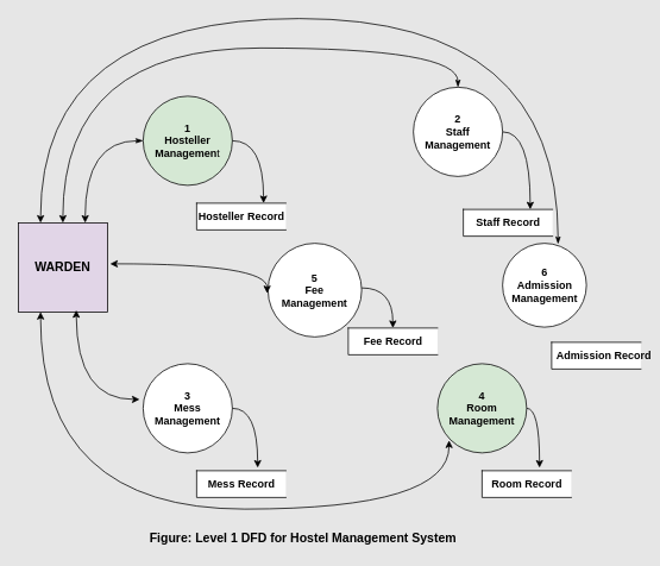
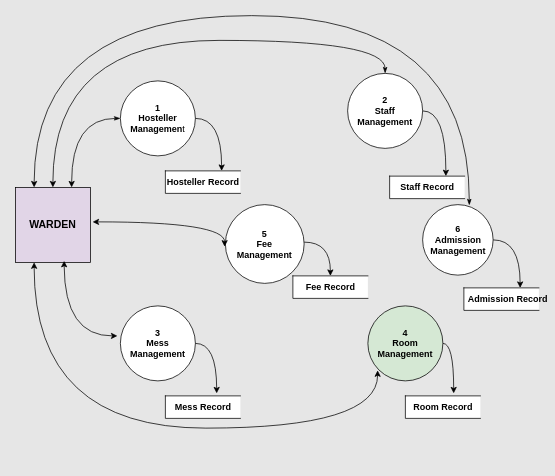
  <mxCell id="0" />
  <mxCell id="1" parent="0" />
  <mxCell id="2" value="&lt;b&gt;5&lt;br&gt;Fee&lt;br&gt;Management&lt;/b&gt;" style="ellipse;whiteSpace=wrap;html=1;aspect=fixed;" parent="1" vertex="1"><mxGeometry x="300" y="272" width="105" height="105" as="geometry" /></mxCell>
  <mxCell id="3" style="edgeStyle=orthogonalEdgeStyle;curved=1;rounded=0;orthogonalLoop=1;jettySize=auto;html=1;exitX=0.75;exitY=0;exitDx=0;exitDy=0;entryX=0;entryY=0.5;entryDx=0;entryDy=0;startArrow=classic;startFill=1;endArrow=classicThin;endFill=1;" parent="1" source="6" target="7" edge="1"><mxGeometry relative="1" as="geometry" /></mxCell>
  <mxCell id="4" style="edgeStyle=orthogonalEdgeStyle;curved=1;rounded=0;orthogonalLoop=1;jettySize=auto;html=1;exitX=0.5;exitY=0;exitDx=0;exitDy=0;entryX=0.5;entryY=0;entryDx=0;entryDy=0;startArrow=classic;startFill=1;endArrow=classicThin;endFill=1;" parent="1" source="6" target="9" edge="1"><mxGeometry relative="1" as="geometry"><Array as="points"><mxPoint x="70" y="53" /><mxPoint x="513" y="53" /></Array></mxGeometry></mxCell>
  <mxCell id="5" style="edgeStyle=orthogonalEdgeStyle;curved=1;rounded=0;orthogonalLoop=1;jettySize=auto;html=1;exitX=0.25;exitY=0;exitDx=0;exitDy=0;entryX=0.662;entryY=0.009;entryDx=0;entryDy=0;entryPerimeter=0;startArrow=classic;startFill=1;endArrow=classicThin;endFill=1;" parent="1" source="6" target="26" edge="1"><mxGeometry relative="1" as="geometry"><Array as="points"><mxPoint x="45" y="20" /><mxPoint x="625" y="20" /></Array></mxGeometry></mxCell>
  <mxCell id="6" value="&lt;font style=&quot;font-size: 14px&quot;&gt;&lt;b&gt;WARDEN&lt;/b&gt;&lt;/font&gt;" style="whiteSpace=wrap;html=1;aspect=fixed;fillColor=#e1d5e7;" parent="1" vertex="1"><mxGeometry x="20" y="249" width="100" height="100" as="geometry" /></mxCell>
- <mxCell id="7" value="&lt;b&gt;1&lt;br&gt;Hosteller&lt;br&gt;Managemen&lt;/b&gt;t" style="ellipse;whiteSpace=wrap;html=1;aspect=fixed;fillColor=#d5e8d4;" parent="1" vertex="1"><mxGeometry x="160" y="107" width="100" height="100" as="geometry" /></mxCell>
+ <mxCell id="7" value="&lt;b&gt;1&lt;br&gt;Hosteller&lt;br&gt;Managemen&lt;/b&gt;t" style="ellipse;whiteSpace=wrap;html=1;aspect=fixed;" parent="1" vertex="1"><mxGeometry x="160" y="107" width="100" height="100" as="geometry" /></mxCell>
  <mxCell id="8" style="edgeStyle=orthogonalEdgeStyle;curved=1;rounded=0;orthogonalLoop=1;jettySize=auto;html=1;exitX=1;exitY=0.5;exitDx=0;exitDy=0;entryX=0.75;entryY=0;entryDx=0;entryDy=0;" parent="1" source="9" target="14" edge="1"><mxGeometry relative="1" as="geometry" /></mxCell>
  <mxCell id="9" value="&lt;b&gt;2&lt;br&gt;Staff&lt;br&gt;Management&lt;/b&gt;" style="ellipse;whiteSpace=wrap;html=1;aspect=fixed;" parent="1" vertex="1"><mxGeometry x="463" y="97" width="100" height="100" as="geometry" /></mxCell>
  <mxCell id="10" value="&lt;b&gt;4&lt;br&gt;Room&lt;br&gt;Management&lt;/b&gt;" style="ellipse;whiteSpace=wrap;html=1;aspect=fixed;fillColor=#d5e8d4;" parent="1" vertex="1"><mxGeometry x="490" y="407" width="100" height="100" as="geometry" /></mxCell>
  <mxCell id="11" value="&lt;b&gt;3&lt;br&gt;Mess&lt;br&gt;Management&lt;/b&gt;" style="ellipse;whiteSpace=wrap;html=1;aspect=fixed;" parent="1" vertex="1"><mxGeometry x="160" y="407" width="100" height="100" as="geometry" /></mxCell>
  <mxCell id="12" value="&lt;b&gt;Hosteller Record&lt;/b&gt;" style="html=1;dashed=0;whitespace=wrap;shape=partialRectangle;right=0;" parent="1" vertex="1"><mxGeometry x="220" y="227" width="100" height="30" as="geometry" /></mxCell>
  <mxCell id="13" value="&lt;b&gt;Fee Record&lt;/b&gt;" style="html=1;dashed=0;whitespace=wrap;shape=partialRectangle;right=0;" parent="1" vertex="1"><mxGeometry x="390" y="367" width="100" height="30" as="geometry" /></mxCell>
  <mxCell id="14" value="&lt;b&gt;Staff Record&lt;/b&gt;" style="html=1;dashed=0;whitespace=wrap;shape=partialRectangle;right=0;" parent="1" vertex="1"><mxGeometry x="519" y="234" width="100" height="30" as="geometry" /></mxCell>
  <mxCell id="15" value="&lt;b&gt;Mess Record&lt;/b&gt;" style="html=1;dashed=0;whitespace=wrap;shape=partialRectangle;right=0;" parent="1" vertex="1"><mxGeometry x="220" y="527" width="100" height="30" as="geometry" /></mxCell>
  <mxCell id="16" value="&lt;b&gt;Room Record&lt;/b&gt;" style="html=1;dashed=0;whitespace=wrap;shape=partialRectangle;right=0;" parent="1" vertex="1"><mxGeometry x="540" y="527" width="100" height="30" as="geometry" /></mxCell>
  <mxCell id="17" value="" style="endArrow=classic;html=1;entryX=0.684;entryY=-0.113;entryDx=0;entryDy=0;entryPerimeter=0;edgeStyle=orthogonalEdgeStyle;curved=1;" parent="1" target="15" edge="1"><mxGeometry width="50" height="50" relative="1" as="geometry"><mxPoint x="260" y="457" as="sourcePoint" /><mxPoint x="310" y="407" as="targetPoint" /><Array as="points"><mxPoint x="288" y="457" /></Array></mxGeometry></mxCell>
  <mxCell id="18" value="" style="endArrow=classic;html=1;entryX=0.75;entryY=0;entryDx=0;entryDy=0;edgeStyle=orthogonalEdgeStyle;curved=1;" parent="1" target="12" edge="1"><mxGeometry width="50" height="50" relative="1" as="geometry"><mxPoint x="260" y="157" as="sourcePoint" /><mxPoint x="310" y="107" as="targetPoint" /><Array as="points"><mxPoint x="295" y="157" /></Array></mxGeometry></mxCell>
  <mxCell id="19" value="" style="endArrow=classic;html=1;edgeStyle=orthogonalEdgeStyle;curved=1;" parent="1" edge="1"><mxGeometry width="50" height="50" relative="1" as="geometry"><mxPoint x="405" y="322" as="sourcePoint" /><mxPoint x="440" y="367" as="targetPoint" /><Array as="points"><mxPoint x="440" y="322" /></Array></mxGeometry></mxCell>
  <mxCell id="20" value="" style="endArrow=classic;html=1;entryX=0.644;entryY=-0.113;entryDx=0;entryDy=0;entryPerimeter=0;edgeStyle=orthogonalEdgeStyle;curved=1;" parent="1" target="16" edge="1"><mxGeometry width="50" height="50" relative="1" as="geometry"><mxPoint x="590" y="457" as="sourcePoint" /><mxPoint x="640" y="407" as="targetPoint" /><Array as="points"><mxPoint x="604" y="457" /></Array></mxGeometry></mxCell>
- <mxCell id="21" value="&lt;b&gt;&lt;font style=&quot;font-size: 14px&quot;&gt;Figure: Level 1 DFD for Hostel Management System&lt;/font&gt;&lt;/b&gt;" style="text;html=1;strokeColor=none;fillColor=none;align=center;verticalAlign=middle;whiteSpace=wrap;rounded=0;" parent="1" vertex="1"><mxGeometry x="160" y="592" width="359" height="20" as="geometry" /></mxCell>
  <mxCell id="22" value="" style="endArrow=classic;startArrow=classic;html=1;edgeStyle=orthogonalEdgeStyle;curved=1;" parent="1" edge="1"><mxGeometry width="50" height="50" relative="1" as="geometry"><mxPoint x="156" y="447" as="sourcePoint" /><mxPoint x="85" y="347" as="targetPoint" /></mxGeometry></mxCell>
  <mxCell id="23" value="" style="endArrow=classic;startArrow=classic;html=1;edgeStyle=orthogonalEdgeStyle;curved=1;exitX=0.25;exitY=1;exitDx=0;exitDy=0;" parent="1" source="6" edge="1"><mxGeometry width="50" height="50" relative="1" as="geometry"><mxPoint x="156" y="592" as="sourcePoint" /><mxPoint x="503" y="493" as="targetPoint" /><Array as="points"><mxPoint x="45" y="570" /><mxPoint x="503" y="570" /></Array></mxGeometry></mxCell>
  <mxCell id="24" value="" style="endArrow=classic;startArrow=classic;html=1;edgeStyle=orthogonalEdgeStyle;curved=1;" parent="1" edge="1"><mxGeometry width="50" height="50" relative="1" as="geometry"><mxPoint x="123" y="295" as="sourcePoint" /><mxPoint x="299" y="328" as="targetPoint" /><Array as="points"><mxPoint x="299" y="295" /></Array></mxGeometry></mxCell>
+ <mxCell id="25" style="edgeStyle=orthogonalEdgeStyle;rounded=0;orthogonalLoop=1;jettySize=auto;html=1;exitX=1;exitY=0.5;exitDx=0;exitDy=0;entryX=0.75;entryY=0;entryDx=0;entryDy=0;curved=1;" parent="1" source="26" target="27" edge="1"><mxGeometry relative="1" as="geometry" /></mxCell>
  <mxCell id="26" value="&lt;b&gt;6&lt;br&gt;Admission &lt;br&gt;Management&lt;/b&gt;" style="shape=ellipse;html=1;dashed=0;whitespace=wrap;aspect=fixed;perimeter=ellipsePerimeter;" parent="1" vertex="1"><mxGeometry x="563" y="272" width="94" height="94" as="geometry" /></mxCell>
  <mxCell id="27" value="&lt;b&gt;&amp;nbsp; &amp;nbsp; &amp;nbsp;Admission Record&lt;/b&gt;" style="html=1;dashed=0;whitespace=wrap;shape=partialRectangle;right=0;" parent="1" vertex="1"><mxGeometry x="618" y="383" width="100" height="30" as="geometry" /></mxCell>
